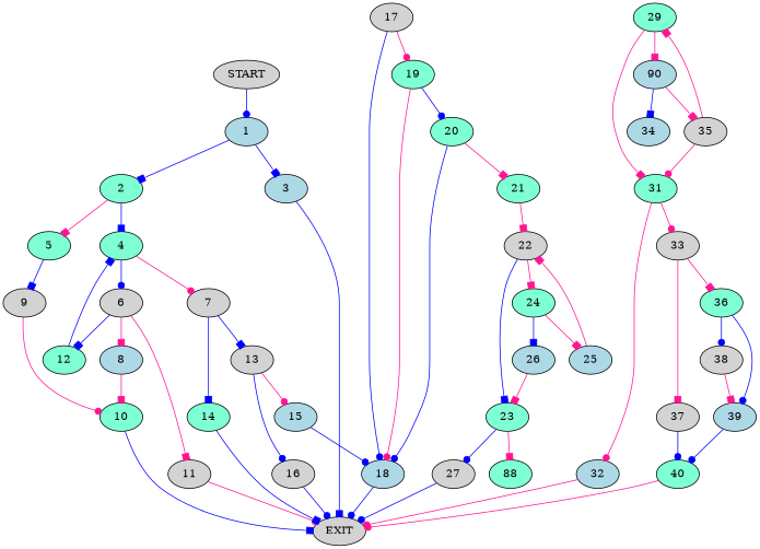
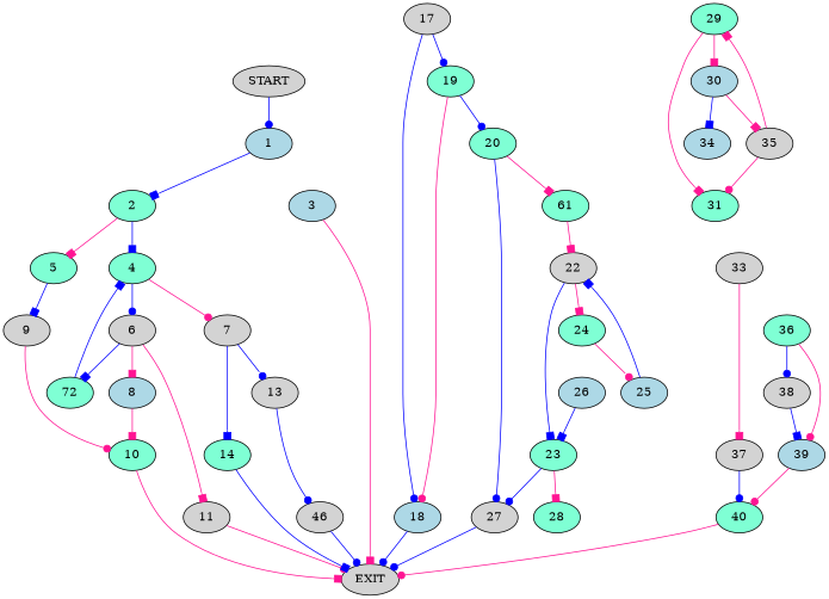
  digraph {
    node [fillcolor=aquamarine style=filled]
    edge [arrowhead=box color=deeppink]
    n1 [fillcolor=lightgrey label=START]
    1 [fillcolor=lightblue]
    2
    3 [fillcolor=lightblue]
    n5 [fillcolor=lightgrey label=EXIT]
    4
    5
    6 [fillcolor=lightgrey]
    7 [fillcolor=lightgrey]
    9 [fillcolor=lightgrey]
    8 [fillcolor=lightblue]
    11 [fillcolor=lightgrey]
-   12
+   12 [label=72]
    13 [fillcolor=lightgrey]
    14
    10
-   15 [fillcolor=lightblue]
-   16 [fillcolor=lightgrey]
+   16 [fillcolor=lightgrey label=46]
    18 [fillcolor=lightblue]
    17 [fillcolor=lightgrey]
    19
    20
-   21
+   21 [label=61]
    22 [fillcolor=lightgrey]
    23
    24
    27 [fillcolor=lightgrey]
-   28 [label=88]
+   28
    25 [fillcolor=lightblue]
    26 [fillcolor=lightblue]
-   30 [fillcolor=lightblue label=90]
+   30 [fillcolor=lightblue]
    29
    31
    34 [fillcolor=lightblue]
    35 [fillcolor=lightgrey]
-   32 [fillcolor=lightblue]
    33 [fillcolor=lightgrey]
    36
    37 [fillcolor=lightgrey]
    38 [fillcolor=lightgrey]
    39 [fillcolor=lightblue]
    40
    n1 -> 1 [arrowhead=dot color=blue]
    1 -> 2 [color=blue]
-   1 -> 3 [color=blue]
    2 -> 4 [color=blue]
    2 -> 5
-   3 -> n5 [color=blue]
+   3 -> n5
    4 -> 6 [arrowhead=dot color=blue]
    4 -> 7 [arrowhead=dot]
    5 -> 9 [color=blue]
    6 -> 8
    6 -> 11
    6 -> 12 [color=blue]
-   7 -> 13 [color=blue]
+   7 -> 13 [arrowhead=dot color=blue]
    7 -> 14 [color=blue]
    9 -> 10 [arrowhead=dot]
    8 -> 10
    11 -> n5 [arrowhead=dot]
    12 -> 4 [color=blue]
-   13 -> 15 [arrowhead=dot]
    13 -> 16 [arrowhead=dot color=blue]
    14 -> n5 [color=blue]
-   10 -> n5 [color=blue]
-   15 -> 18 [arrowhead=dot color=blue]
+   10 -> n5
    16 -> n5 [arrowhead=dot color=blue]
    18 -> n5 [arrowhead=dot color=blue]
    17 -> 18 [arrowhead=dot color=blue]
-   17 -> 19 [arrowhead=dot]
+   17 -> 19 [arrowhead=dot color=blue]
    19 -> 18 [arrowhead=dot]
    19 -> 20 [arrowhead=dot color=blue]
-   20 -> 18 [arrowhead=dot color=blue]
+   20 -> 27 [arrowhead=dot color=blue]
    20 -> 21
    21 -> 22
    22 -> 23 [color=blue]
    22 -> 24
    23 -> 27 [arrowhead=dot color=blue]
    23 -> 28
-   24 -> 25
-   24 -> 26 [color=blue]
+   24 -> 25 [arrowhead=dot]
    27 -> n5 [arrowhead=dot color=blue]
-   25 -> 22
-   26 -> 23
+   25 -> 22 [color=blue]
+   26 -> 23 [color=blue]
    30 -> 34 [color=blue]
    30 -> 35
    29 -> 30
    29 -> 31
-   31 -> 32 [arrowhead=dot]
-   31 -> 33 [arrowhead=dot]
    35 -> 29
    35 -> 31 [arrowhead=dot]
-   32 -> n5 [arrowhead=dot]
-   33 -> 36
    33 -> 37
    36 -> 38 [arrowhead=dot color=blue]
-   36 -> 39 [arrowhead=dot color=blue]
+   36 -> 39 [arrowhead=dot]
    37 -> 40 [arrowhead=dot color=blue]
-   38 -> 39
-   39 -> 40 [arrowhead=dot color=blue]
+   38 -> 39 [color=blue]
+   39 -> 40 [arrowhead=dot]
    40 -> n5 [arrowhead=dot]
  }
